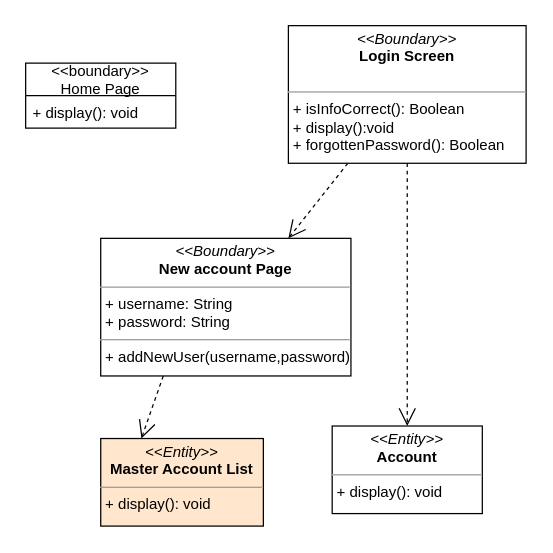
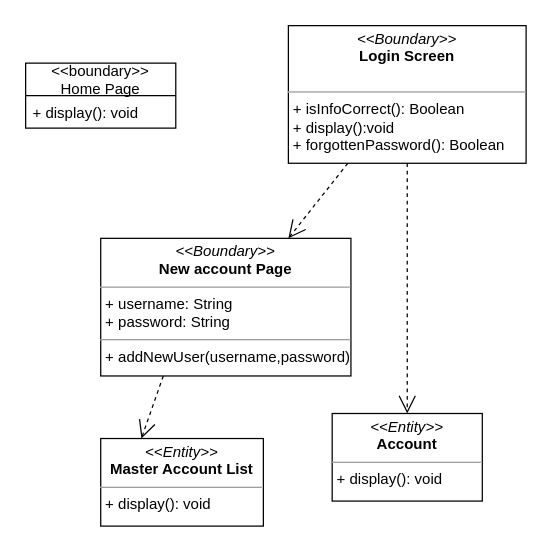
  <mxCell id="0" />
  <mxCell id="1" parent="0" />
  <mxCell id="2" value="&lt;p style=&quot;margin: 0px ; margin-top: 4px ; text-align: center&quot;&gt;&lt;i&gt;&amp;lt;&amp;lt;Boundary&amp;gt;&amp;gt;&lt;/i&gt;&lt;br&gt;&lt;b&gt;Login Screen&lt;/b&gt;&lt;/p&gt;&lt;p style=&quot;margin: 0px ; margin-left: 4px&quot;&gt;&lt;br&gt;&lt;/p&gt;&lt;hr size=&quot;1&quot;&gt;&lt;p style=&quot;margin: 0px ; margin-left: 4px&quot;&gt;+ isInfoCorrect(): Boolean&lt;/p&gt;&lt;p style=&quot;margin: 0px ; margin-left: 4px&quot;&gt;+ display():void&lt;br&gt;&lt;/p&gt;&lt;p style=&quot;margin: 0px ; margin-left: 4px&quot;&gt;+ forgottenPassword(): Boolean&lt;br&gt;&lt;/p&gt;" style="verticalAlign=top;align=left;overflow=fill;fontSize=12;fontFamily=Helvetica;html=1;" parent="1" vertex="1"><mxGeometry x="230" y="20" width="190" height="110" as="geometry" /></mxCell>
  <mxCell id="3" value="&lt;&lt;boundary&gt;&gt;&#10;Home Page" style="swimlane;fontStyle=0;childLayout=stackLayout;horizontal=1;startSize=26;fillColor=none;horizontalStack=0;resizeParent=1;resizeParentMax=0;resizeLast=0;collapsible=1;marginBottom=0;" parent="1" vertex="1"><mxGeometry x="20" y="50" width="120" height="52" as="geometry"><mxRectangle x="30" y="50" width="110" height="30" as="alternateBounds" /></mxGeometry></mxCell>
  <mxCell id="4" value="+ display(): void" style="text;strokeColor=none;fillColor=none;align=left;verticalAlign=top;spacingLeft=4;spacingRight=4;overflow=hidden;rotatable=0;points=[[0,0.5],[1,0.5]];portConstraint=eastwest;" parent="3" vertex="1"><mxGeometry y="26" width="120" height="26" as="geometry" /></mxCell>
  <mxCell id="5" value="" style="endArrow=open;endSize=12;dashed=1;html=1;exitX=0.25;exitY=1;exitDx=0;exitDy=0;entryX=0.75;entryY=0;entryDx=0;entryDy=0;" parent="1" source="2" target="6" edge="1"><mxGeometry width="160" relative="1" as="geometry"><mxPoint x="90" y="330" as="sourcePoint" /><mxPoint x="230" y="220" as="targetPoint" /></mxGeometry></mxCell>
  <mxCell id="6" value="&lt;p style=&quot;margin: 0px ; margin-top: 4px ; text-align: center&quot;&gt;&lt;i&gt;&amp;lt;&amp;lt;Boundary&amp;gt;&amp;gt;&lt;/i&gt;&lt;br&gt;&lt;b&gt;New account Page&lt;/b&gt;&lt;/p&gt;&lt;hr size=&quot;1&quot;&gt;&lt;p style=&quot;margin: 0px ; margin-left: 4px&quot;&gt;+ username: String&lt;br&gt;+ password: String&lt;/p&gt;&lt;hr size=&quot;1&quot;&gt;&lt;p style=&quot;margin: 0px ; margin-left: 4px&quot;&gt;+ addNewUser(username,password)&lt;br&gt;&lt;br&gt;&lt;/p&gt;" style="verticalAlign=top;align=left;overflow=fill;fontSize=12;fontFamily=Helvetica;html=1;" parent="1" vertex="1"><mxGeometry x="80" y="190" width="200" height="110" as="geometry" /></mxCell>
  <mxCell id="7" value="" style="endArrow=open;endSize=12;dashed=1;html=1;exitX=0.5;exitY=1;exitDx=0;exitDy=0;entryX=0.5;entryY=0;entryDx=0;entryDy=0;" parent="1" source="2" target="8" edge="1"><mxGeometry width="160" relative="1" as="geometry"><mxPoint x="360" y="310" as="sourcePoint" /><mxPoint x="350" y="290" as="targetPoint" /></mxGeometry></mxCell>
- <mxCell id="8" value="&lt;p style=&quot;margin: 0px ; margin-top: 4px ; text-align: center&quot;&gt;&lt;i&gt;&amp;lt;&amp;lt;Entity&amp;gt;&amp;gt;&lt;/i&gt;&lt;br&gt;&lt;b&gt;Account&lt;/b&gt;&lt;/p&gt;&lt;hr size=&quot;1&quot;&gt;&lt;p style=&quot;margin: 0px ; margin-left: 4px&quot;&gt;&lt;span&gt;+ display(): void&lt;/span&gt;&lt;br&gt;&lt;/p&gt;" style="verticalAlign=top;align=left;overflow=fill;fontSize=12;fontFamily=Helvetica;html=1;" parent="1" vertex="1"><mxGeometry x="265" y="340" width="120" height="70" as="geometry" /></mxCell>
- <mxCell id="9" value="&lt;p style=&quot;margin: 0px ; margin-top: 4px ; text-align: center&quot;&gt;&lt;i&gt;&amp;lt;&amp;lt;Entity&amp;gt;&amp;gt;&lt;/i&gt;&lt;br&gt;&lt;b&gt;Master Account List&lt;/b&gt;&lt;/p&gt;&lt;hr size=&quot;1&quot;&gt;&lt;p style=&quot;margin: 0px ; margin-left: 4px&quot;&gt;&lt;/p&gt;&lt;p style=&quot;margin: 0px ; margin-left: 4px&quot;&gt;+ display(): void&lt;br&gt;&lt;br&gt;&lt;/p&gt;" style="verticalAlign=top;align=left;overflow=fill;fontSize=12;fontFamily=Helvetica;html=1;fillColor=#ffe6cc;" parent="1" vertex="1"><mxGeometry x="80" y="350" width="130" height="70" as="geometry" /></mxCell>
+ <mxCell id="8" value="&lt;p style=&quot;margin: 0px ; margin-top: 4px ; text-align: center&quot;&gt;&lt;i&gt;&amp;lt;&amp;lt;Entity&amp;gt;&amp;gt;&lt;/i&gt;&lt;br&gt;&lt;b&gt;Account&lt;/b&gt;&lt;/p&gt;&lt;hr size=&quot;1&quot;&gt;&lt;p style=&quot;margin: 0px ; margin-left: 4px&quot;&gt;&lt;span&gt;+ display(): void&lt;/span&gt;&lt;br&gt;&lt;/p&gt;" style="verticalAlign=top;align=left;overflow=fill;fontSize=12;fontFamily=Helvetica;html=1;" parent="1" vertex="1"><mxGeometry x="265" y="330" width="120" height="70" as="geometry" /></mxCell>
+ <mxCell id="9" value="&lt;p style=&quot;margin: 0px ; margin-top: 4px ; text-align: center&quot;&gt;&lt;i&gt;&amp;lt;&amp;lt;Entity&amp;gt;&amp;gt;&lt;/i&gt;&lt;br&gt;&lt;b&gt;Master Account List&lt;/b&gt;&lt;/p&gt;&lt;hr size=&quot;1&quot;&gt;&lt;p style=&quot;margin: 0px ; margin-left: 4px&quot;&gt;&lt;/p&gt;&lt;p style=&quot;margin: 0px ; margin-left: 4px&quot;&gt;+ display(): void&lt;br&gt;&lt;br&gt;&lt;/p&gt;" style="verticalAlign=top;align=left;overflow=fill;fontSize=12;fontFamily=Helvetica;html=1;" parent="1" vertex="1"><mxGeometry x="80" y="350" width="130" height="70" as="geometry" /></mxCell>
  <mxCell id="10" value="" style="endArrow=open;endSize=12;dashed=1;html=1;exitX=0.25;exitY=1;exitDx=0;exitDy=0;entryX=0.25;entryY=0;entryDx=0;entryDy=0;" parent="1" source="6" target="9" edge="1"><mxGeometry width="160" relative="1" as="geometry"><mxPoint x="270" y="430" as="sourcePoint" /><mxPoint x="430" y="430" as="targetPoint" /></mxGeometry></mxCell>
